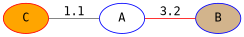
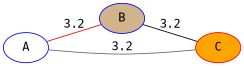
  graph {
    fontname="DejaVu Sans Mono"
    rankdir=LR
    node [color=blue fontname="DejaVu Sans Mono" style=filled]
    edge [fontname="DejaVu Sans Mono"]
    A [fillcolor=white]
    B [fillcolor=tan]
    C [color=red fillcolor=orange]
    A -- B [color=red label=3.2]
-   C -- A [color=gray40 label=1.1]
+   B -- C [color=black label=3.2]
+   C -- A [color=gray40 label=3.2]
  }
